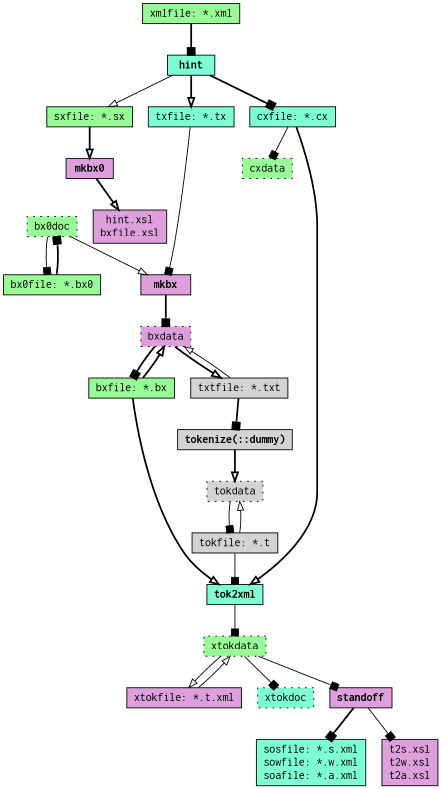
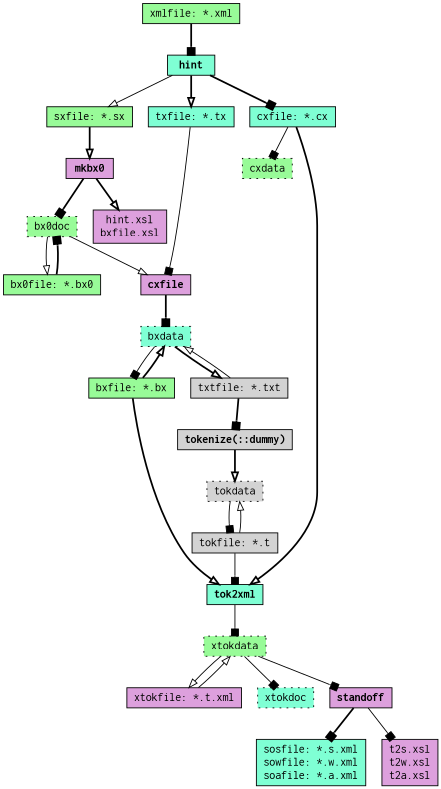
  digraph {
    node [fillcolor=palegreen fontname=Courier shape=rectangle style=filled]
    edge [arrowhead=box decorate=0 fontname=Courier style=solid]
    n1 [height=0.25 label="sxfile: *.sx"]
    n2 [fillcolor=aquamarine height=0.25 label="txfile: *.tx"]
    n3 [fillcolor=aquamarine height=0.25 label="cxfile: *.cx"]
    n4 [fillcolor=plum fontname="Courier-Bold" height=0.25 label=mkbx0]
-   n5 [fillcolor=plum fontname="Courier-Bold" height=0.25 label=mkbx]
+   n5 [fillcolor=plum fontname="Courier-Bold" height=0.25 label=cxfile]
    n6 [height=0.25 label=cxdata style="dotted,filled"]
    n7 [fillcolor=aquamarine fontname="Courier-Bold" height=0.25 label=tok2xml]
    n8 [height=0.25 label="xmlfile: *.xml"]
    n9 [fillcolor=aquamarine fontname="Courier-Bold" height=0.25 label=hint]
    n10 [height=0.25 label=bx0doc style="dotted,filled"]
    n11 [fillcolor=plum height=0.25 label="hint.xsl\nbxfile.xsl"]
-   n12 [fillcolor=plum height=0.25 label=bxdata style="dotted,filled"]
+   n12 [fillcolor=aquamarine height=0.25 label=bxdata style="dotted,filled"]
    n13 [height=0.25 label=xtokdata style="dotted,filled"]
    n14 [height=0.25 label="bx0file: *.bx0"]
    n15 [height=0.25 label="bxfile: *.bx"]
    n16 [fillcolor=lightgrey height=0.25 label="txtfile: *.txt"]
    n17 [fillcolor=lightgrey fontname="Courier-Bold" height=0.25 justify=left label="tokenize(::dummy)"]
    n18 [fillcolor=lightgrey height=0.25 label=tokdata style="dotted,filled"]
    n19 [fillcolor=lightgrey height=0.25 label="tokfile: *.t"]
    n20 [fillcolor=plum height=0.25 label="xtokfile: *.t.xml"]
    n21 [fillcolor=aquamarine height=0.25 label=xtokdoc style="dotted,filled"]
    n22 [fillcolor=plum fontname="Courier-Bold" height=0.25 label=standoff]
    n23 [fillcolor=aquamarine height=0.25 label="sosfile: *.s.xml\nsowfile: *.w.xml\nsoafile: *.a.xml"]
    n24 [fillcolor=plum height=0.25 label="t2s.xsl\nt2w.xsl\nt2a.xsl"]
    subgraph sub_1 {
      rank=same
      n1
      n2
      n3
    }
    n1 -> n4 [arrowhead=onormal style=bold]
    n2 -> n5
    n3 -> n6
    n3 -> n7 [arrowhead=onormal style=bold]
+   n4 -> n10 [style=bold]
    n4 -> n11 [arrowhead=onormal style=bold]
    n5 -> n12 [style=bold]
    n7 -> n13
    n8 -> n9 [style=bold]
    n9 -> n1 [arrowhead=onormal]
    n9 -> n2 [arrowhead=onormal style=bold]
    n9 -> n3 [style=bold]
    n10 -> n5 [arrowhead=onormal]
-   n10 -> n14
-   n12 -> n15 [style=bold]
+   n10 -> n14 [arrowhead=onormal]
+   n12 -> n15
    n12 -> n16 [arrowhead=onormal style=bold]
    n13 -> n20 [arrowhead=onormal]
    n13 -> n21
    n13 -> n22
    n14 -> n10 [style=bold]
    n15 -> n7 [arrowhead=onormal style=bold]
    n15 -> n12 [arrowhead=onormal style=bold]
    n16 -> n12 [arrowhead=onormal]
    n16 -> n17 [style=bold]
    n17 -> n18 [arrowhead=onormal style=bold]
    n18 -> n19
    n19 -> n7
    n19 -> n18 [arrowhead=onormal]
    n20 -> n13 [arrowhead=onormal]
    n22 -> n23 [style=bold]
    n22 -> n24
  }
